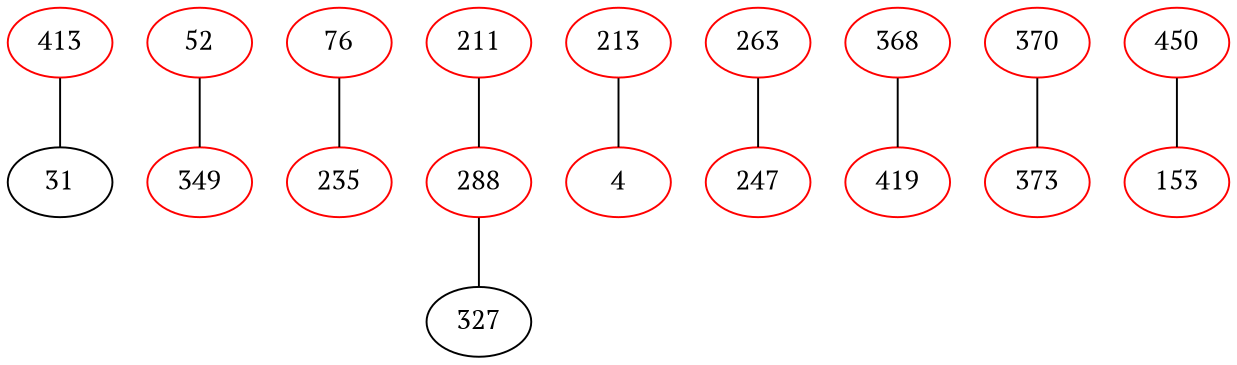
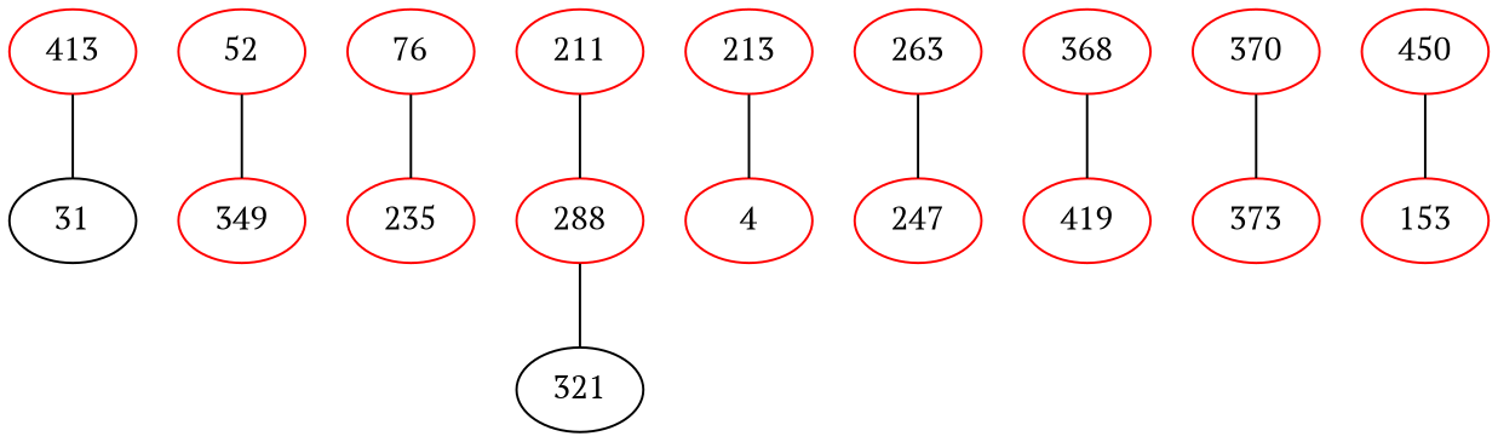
  strict graph {
    fontname="PT Serif"
    node [fontname="PT Serif" color=red]
    edge [fontname="PT Serif"]
    31 [color=""]
    52
    349
    76
    235
    211
    288
-   327 [color=""]
+   327 [label=321 color=""]
    213
    4
    263
    247
    368
    419
    370
    373
    413
    450
    153
    52 -- 349
    76 -- 235
    211 -- 288
    288 -- 327
    213 -- 4
    263 -- 247
    368 -- 419
    370 -- 373
    413 -- 31
    450 -- 153
  }
